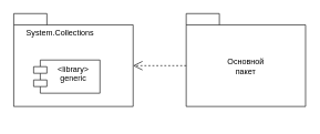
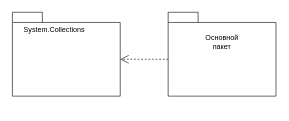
  <mxCell id="0" />
  <mxCell id="1" parent="0" />
  <mxCell id="2" value="" style="group" parent="1" vertex="1" connectable="0"><mxGeometry x="20" y="20" width="280" height="160" as="geometry" /></mxCell>
  <mxCell id="3" value="" style="shape=folder;fontStyle=1;spacingTop=10;tabWidth=50;tabHeight=17;tabPosition=left;html=1;rounded=0;shadow=0;comic=0;labelBackgroundColor=none;strokeWidth=1;fontFamily=Verdana;fontSize=10;align=center;" parent="2" vertex="1"><mxGeometry width="180" height="140" as="geometry" /></mxCell>
- <mxCell id="4" value="&amp;lt;library&amp;gt;&lt;div&gt;generic&lt;/div&gt;" style="shape=module;align=left;spacingLeft=20;align=center;verticalAlign=top;whiteSpace=wrap;html=1;" vertex="1" parent="2"><mxGeometry x="30" y="70" width="100" height="50" as="geometry" /></mxCell>
  <mxCell id="5" value="System.Collections" style="text;html=1;align=center;verticalAlign=middle;whiteSpace=wrap;rounded=0;" vertex="1" parent="2"><mxGeometry x="40" y="15" width="60" height="30" as="geometry" /></mxCell>
  <mxCell id="6" value="" style="shape=folder;fontStyle=1;spacingTop=10;tabWidth=50;tabHeight=17;tabPosition=left;html=1;rounded=0;shadow=0;comic=0;labelBackgroundColor=none;strokeWidth=1;fontFamily=Verdana;fontSize=10;align=center;" vertex="1" parent="1"><mxGeometry x="280" y="20" width="180" height="140" as="geometry" /></mxCell>
- <mxCell id="7" value="Основной пакет" style="text;html=1;align=center;verticalAlign=middle;whiteSpace=wrap;rounded=0;" vertex="1" parent="1"><mxGeometry x="340" y="85" width="60" height="30" as="geometry" /></mxCell>
+ <mxCell id="7" value="Основной пакет" style="text;html=1;align=center;verticalAlign=middle;whiteSpace=wrap;rounded=0;" vertex="1" parent="1"><mxGeometry x="340" y="55" width="60" height="30" as="geometry" /></mxCell>
  <mxCell id="8" value="" style="endArrow=open;endSize=12;dashed=1;html=1;rounded=0;exitX=0;exitY=0;exitDx=0;exitDy=78.5;exitPerimeter=0;entryX=0;entryY=0;entryDx=180;entryDy=78.5;entryPerimeter=0;" edge="1" parent="1" source="6" target="3"><mxGeometry width="160" relative="1" as="geometry"><mxPoint x="180" y="110" as="sourcePoint" /><mxPoint x="220" y="240" as="targetPoint" /></mxGeometry></mxCell>
